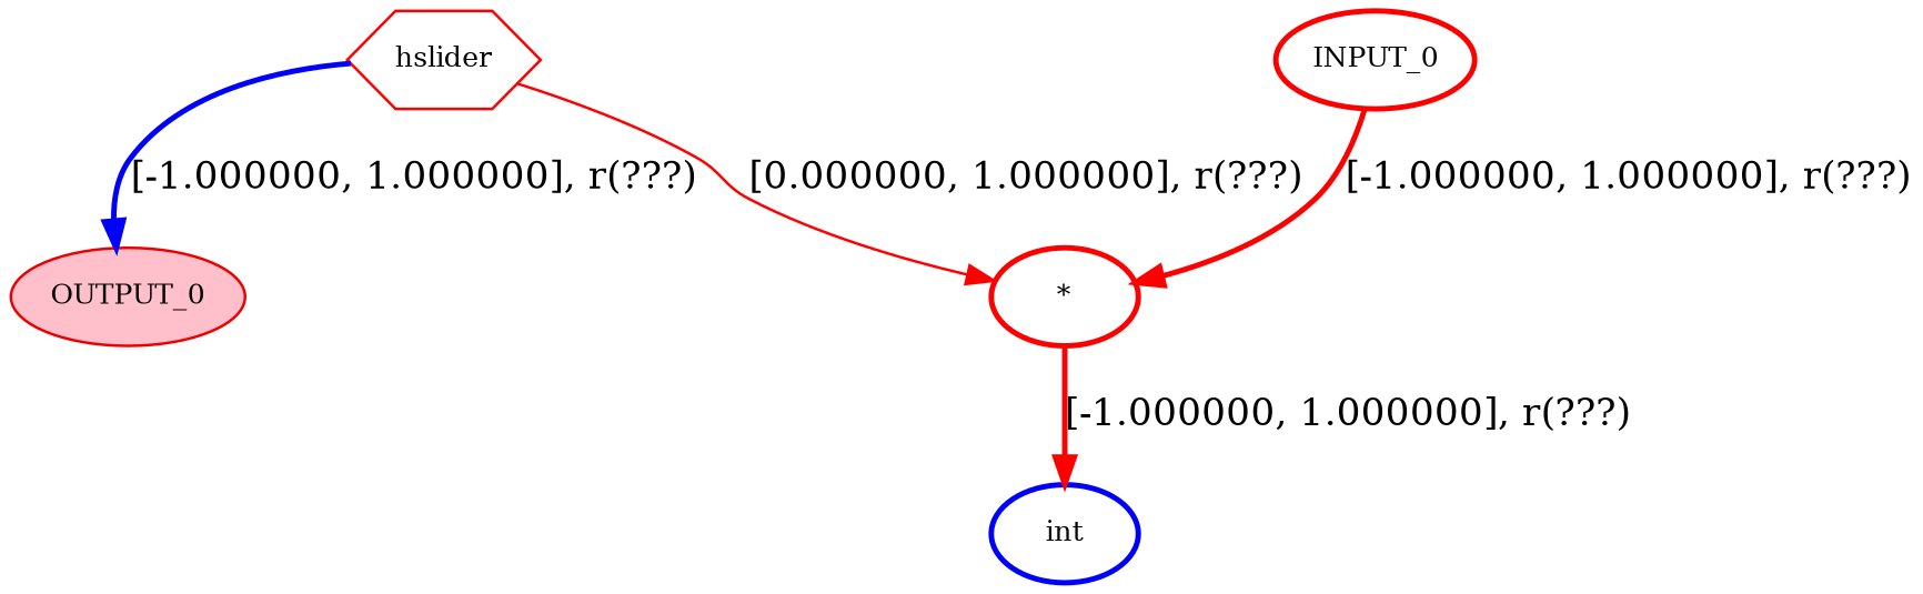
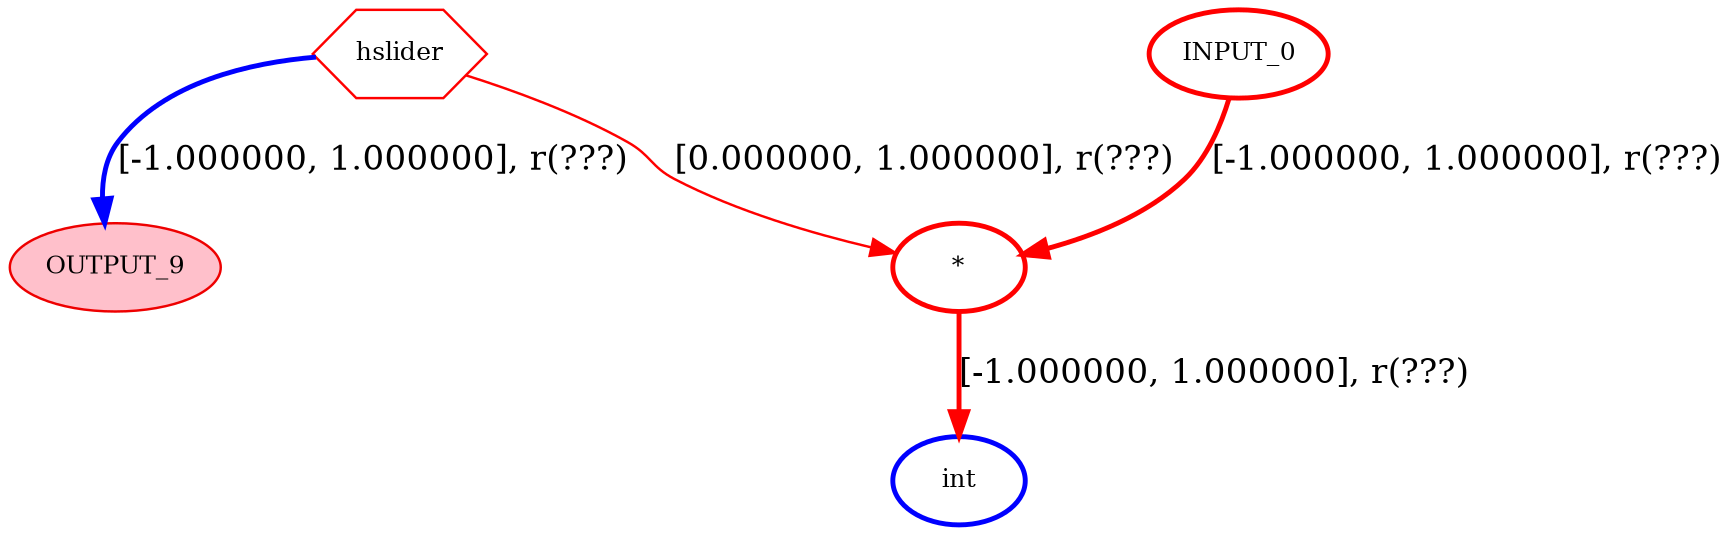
  strict digraph {
    rankdir=TB
    node [color=red fontsize=10 shape=ellipse style=bold]
    edge [color=red style=bold]
    n1 [color=blue label=int]
-   OUTPUT_0 [color=red2 fillcolor=pink style=filled shape=""]
+   OUTPUT_0 [color=red2 fillcolor=pink style=filled label=OUTPUT_9 shape=""]
    n3 [label="*"]
    n4 [label=hslider shape=hexagon style=""]
    n5 [label=INPUT_0]
    n3 -> n1 [label="[-1.000000, 1.000000], r(???)"]
    n4 -> OUTPUT_0 [color=blue label="[-1.000000, 1.000000], r(???)"]
    n4 -> n3 [label="[0.000000, 1.000000], r(???)" style=""]
    n5 -> n3 [label="[-1.000000, 1.000000], r(???)"]
  }
